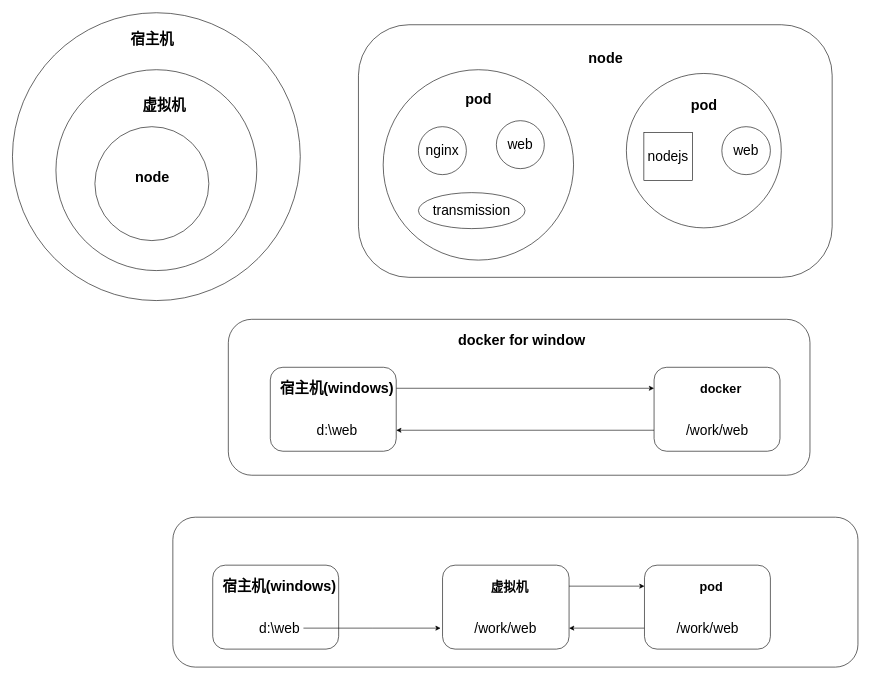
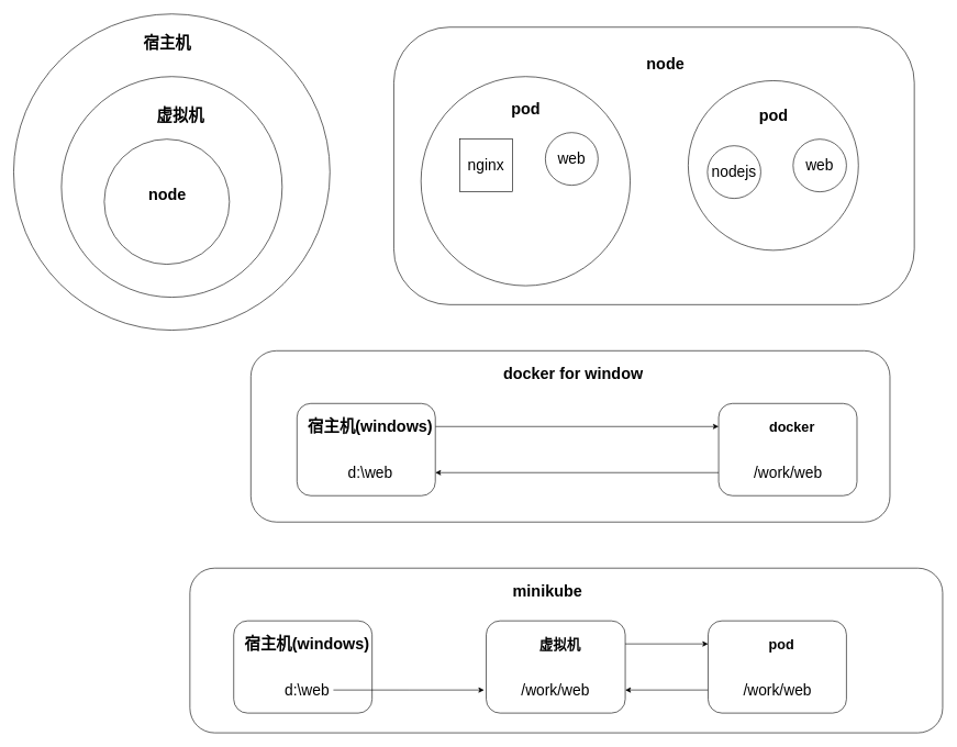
  <mxCell id="0" />
  <mxCell id="1" parent="0" />
  <mxCell id="2" value="" style="rounded=1;whiteSpace=wrap;html=1;strokeColor=#000000;fontSize=21;" vertex="1" parent="1"><mxGeometry x="287.5" y="862" width="1142.5" height="250" as="geometry" /></mxCell>
  <mxCell id="3" value="" style="rounded=1;whiteSpace=wrap;html=1;strokeColor=#000000;fontSize=21;" vertex="1" parent="1"><mxGeometry x="380" y="532" width="970" height="260" as="geometry" /></mxCell>
  <mxCell id="4" value="" style="rounded=1;whiteSpace=wrap;html=1;strokeColor=#000000;fontSize=23;arcSize=20;" vertex="1" parent="1"><mxGeometry x="597" y="40.75" width="790" height="421.25" as="geometry" /></mxCell>
  <mxCell id="5" value="" style="ellipse;whiteSpace=wrap;html=1;aspect=fixed;" vertex="1" parent="1"><mxGeometry x="20" y="20.75" width="480" height="480" as="geometry" /></mxCell>
  <mxCell id="6" value="&lt;h1&gt;宿主机&lt;/h1&gt;" style="text;html=1;align=center;verticalAlign=middle;resizable=0;points=[];autosize=1;" vertex="1" parent="1"><mxGeometry x="207.5" y="40.75" width="90" height="50" as="geometry" /></mxCell>
  <mxCell id="7" value="" style="ellipse;whiteSpace=wrap;html=1;aspect=fixed;" vertex="1" parent="1"><mxGeometry x="92.5" y="115.75" width="335" height="335" as="geometry" /></mxCell>
  <mxCell id="8" value="&lt;h1&gt;虚拟机&lt;/h1&gt;" style="text;html=1;align=center;verticalAlign=middle;resizable=0;points=[];autosize=1;" vertex="1" parent="1"><mxGeometry x="227.5" y="150.75" width="90" height="50" as="geometry" /></mxCell>
  <mxCell id="9" value="" style="ellipse;whiteSpace=wrap;html=1;aspect=fixed;" vertex="1" parent="1"><mxGeometry x="157.5" y="210.75" width="190" height="190" as="geometry" /></mxCell>
  <mxCell id="10" value="&lt;h1&gt;node&lt;/h1&gt;" style="text;html=1;align=center;verticalAlign=middle;resizable=0;points=[];autosize=1;" vertex="1" parent="1"><mxGeometry x="217.5" y="270.75" width="70" height="50" as="geometry" /></mxCell>
  <mxCell id="11" value="&lt;h1&gt;node&lt;/h1&gt;" style="text;html=1;align=center;verticalAlign=middle;resizable=0;points=[];autosize=1;" vertex="1" parent="1"><mxGeometry x="973.84" y="72" width="70" height="50" as="geometry" /></mxCell>
  <mxCell id="12" value="" style="ellipse;whiteSpace=wrap;html=1;aspect=fixed;" vertex="1" parent="1"><mxGeometry x="638.25" y="115.75" width="317.5" height="317.5" as="geometry" /></mxCell>
  <mxCell id="13" value="&lt;h1&gt;pod&lt;/h1&gt;" style="text;html=1;align=center;verticalAlign=middle;resizable=0;points=[];autosize=1;" vertex="1" parent="1"><mxGeometry x="767" y="140.75" width="60" height="50" as="geometry" /></mxCell>
- <mxCell id="14" value="nginx" style="ellipse;whiteSpace=wrap;html=1;aspect=fixed;fontSize=23;" vertex="1" parent="1"><mxGeometry x="697" y="210.75" width="80" height="80" as="geometry" /></mxCell>
+ <mxCell id="14" value="nginx" style="whiteSpace=wrap;html=1;aspect=fixed;fontSize=23;rounded=0;" vertex="1" parent="1"><mxGeometry x="697" y="210.75" width="80" height="80" as="geometry" /></mxCell>
  <mxCell id="15" value="web" style="ellipse;whiteSpace=wrap;html=1;aspect=fixed;fontSize=23;" vertex="1" parent="1"><mxGeometry x="827" y="200.75" width="80" height="80" as="geometry" /></mxCell>
- <mxCell id="16" value="transmission" style="ellipse;whiteSpace=wrap;html=1;aspect=fixed;fontSize=23;flipH=0;flipV=1;direction=west;" vertex="1" parent="1"><mxGeometry x="697" y="320.75" width="177.78" height="60" as="geometry" /></mxCell>
  <mxCell id="17" value="" style="ellipse;whiteSpace=wrap;html=1;aspect=fixed;" vertex="1" parent="1"><mxGeometry x="1043.84" y="122" width="258.31" height="257.5" as="geometry" /></mxCell>
  <mxCell id="18" value="&lt;h1&gt;pod&lt;/h1&gt;" style="text;html=1;align=center;verticalAlign=middle;resizable=0;points=[];autosize=1;" vertex="1" parent="1"><mxGeometry x="1143" y="150.75" width="60" height="50" as="geometry" /></mxCell>
- <mxCell id="19" value="nodejs" style="whiteSpace=wrap;html=1;aspect=fixed;fontSize=23;rounded=0;" vertex="1" parent="1"><mxGeometry x="1073" y="220.75" width="81" height="80" as="geometry" /></mxCell>
+ <mxCell id="19" value="nodejs" style="ellipse;whiteSpace=wrap;html=1;aspect=fixed;fontSize=23;" vertex="1" parent="1"><mxGeometry x="1073" y="220.75" width="81" height="80" as="geometry" /></mxCell>
  <mxCell id="20" value="web" style="ellipse;whiteSpace=wrap;html=1;aspect=fixed;fontSize=23;" vertex="1" parent="1"><mxGeometry x="1203" y="210.75" width="81" height="80" as="geometry" /></mxCell>
  <mxCell id="21" style="edgeStyle=orthogonalEdgeStyle;rounded=0;orthogonalLoop=1;jettySize=auto;html=1;exitX=1;exitY=0.25;exitDx=0;exitDy=0;entryX=0;entryY=0.25;entryDx=0;entryDy=0;fontSize=21;" edge="1" parent="1" source="22" target="26"><mxGeometry relative="1" as="geometry" /></mxCell>
  <mxCell id="22" value="" style="rounded=1;whiteSpace=wrap;html=1;strokeColor=#000000;fontSize=23;" vertex="1" parent="1"><mxGeometry x="450" y="612" width="210" height="140" as="geometry" /></mxCell>
  <mxCell id="23" value="&lt;h1&gt;宿主机(windows)&lt;/h1&gt;" style="text;html=1;align=center;verticalAlign=middle;resizable=0;points=[];autosize=1;" vertex="1" parent="1"><mxGeometry x="461.25" y="622" width="200" height="50" as="geometry" /></mxCell>
  <mxCell id="24" value="d:\web" style="text;html=1;align=center;verticalAlign=middle;resizable=0;points=[];autosize=1;fontSize=23;" vertex="1" parent="1"><mxGeometry x="521.25" y="702" width="80" height="30" as="geometry" /></mxCell>
  <mxCell id="25" style="edgeStyle=orthogonalEdgeStyle;rounded=0;orthogonalLoop=1;jettySize=auto;html=1;exitX=0;exitY=0.75;exitDx=0;exitDy=0;entryX=1;entryY=0.75;entryDx=0;entryDy=0;fontSize=21;" edge="1" parent="1" source="26" target="22"><mxGeometry relative="1" as="geometry" /></mxCell>
  <mxCell id="26" value="" style="rounded=1;whiteSpace=wrap;html=1;strokeColor=#000000;fontSize=23;" vertex="1" parent="1"><mxGeometry x="1090" y="612" width="210" height="140" as="geometry" /></mxCell>
  <mxCell id="27" value="docker" style="text;html=1;align=center;verticalAlign=middle;resizable=0;points=[];autosize=1;fontSize=21;fontStyle=1" vertex="1" parent="1"><mxGeometry x="1161.25" y="632" width="80" height="30" as="geometry" /></mxCell>
  <mxCell id="28" value="/work/web" style="text;html=1;align=center;verticalAlign=middle;resizable=0;points=[];autosize=1;fontSize=23;" vertex="1" parent="1"><mxGeometry x="1135" y="702" width="120" height="30" as="geometry" /></mxCell>
  <mxCell id="29" value="" style="rounded=1;whiteSpace=wrap;html=1;strokeColor=#000000;fontSize=23;" vertex="1" parent="1"><mxGeometry x="354" y="942" width="210" height="140" as="geometry" /></mxCell>
  <mxCell id="30" value="&lt;h1&gt;宿主机(windows)&lt;/h1&gt;" style="text;html=1;align=center;verticalAlign=middle;resizable=0;points=[];autosize=1;" vertex="1" parent="1"><mxGeometry x="365.25" y="952" width="200" height="50" as="geometry" /></mxCell>
  <mxCell id="31" style="edgeStyle=orthogonalEdgeStyle;rounded=0;orthogonalLoop=1;jettySize=auto;html=1;fontSize=23;" edge="1" parent="1" source="32"><mxGeometry relative="1" as="geometry"><mxPoint x="734" y="1047" as="targetPoint" /></mxGeometry></mxCell>
  <mxCell id="32" value="d:\web" style="text;html=1;align=center;verticalAlign=middle;resizable=0;points=[];autosize=1;fontSize=23;" vertex="1" parent="1"><mxGeometry x="425.25" y="1032" width="80" height="30" as="geometry" /></mxCell>
  <mxCell id="33" style="edgeStyle=orthogonalEdgeStyle;rounded=0;orthogonalLoop=1;jettySize=auto;html=1;exitX=0;exitY=0.75;exitDx=0;exitDy=0;entryX=1;entryY=0.75;entryDx=0;entryDy=0;fontSize=21;" edge="1" parent="1" source="34" target="38"><mxGeometry relative="1" as="geometry" /></mxCell>
  <mxCell id="34" value="" style="rounded=1;whiteSpace=wrap;html=1;strokeColor=#000000;fontSize=23;" vertex="1" parent="1"><mxGeometry x="1074" y="942" width="210" height="140" as="geometry" /></mxCell>
  <mxCell id="35" value="pod" style="text;html=1;align=center;verticalAlign=middle;resizable=0;points=[];autosize=1;fontSize=21;fontStyle=1" vertex="1" parent="1"><mxGeometry x="1160.25" y="962" width="50" height="30" as="geometry" /></mxCell>
  <mxCell id="36" value="/work/web" style="text;html=1;align=center;verticalAlign=middle;resizable=0;points=[];autosize=1;fontSize=23;" vertex="1" parent="1"><mxGeometry x="1119" y="1032" width="120" height="30" as="geometry" /></mxCell>
  <mxCell id="37" style="edgeStyle=orthogonalEdgeStyle;rounded=0;orthogonalLoop=1;jettySize=auto;html=1;exitX=1;exitY=0.25;exitDx=0;exitDy=0;entryX=0;entryY=0.25;entryDx=0;entryDy=0;fontSize=21;" edge="1" parent="1" source="38" target="34"><mxGeometry relative="1" as="geometry" /></mxCell>
  <mxCell id="38" value="" style="rounded=1;whiteSpace=wrap;html=1;strokeColor=#000000;fontSize=23;" vertex="1" parent="1"><mxGeometry x="737.25" y="942" width="211" height="140" as="geometry" /></mxCell>
  <mxCell id="39" value="虚拟机" style="text;html=1;align=center;verticalAlign=middle;resizable=0;points=[];autosize=1;fontSize=21;fontStyle=1" vertex="1" parent="1"><mxGeometry x="808.5" y="962" width="80" height="30" as="geometry" /></mxCell>
  <mxCell id="40" value="/work/web" style="text;html=1;align=center;verticalAlign=middle;resizable=0;points=[];autosize=1;fontSize=23;" vertex="1" parent="1"><mxGeometry x="782.25" y="1032" width="120" height="30" as="geometry" /></mxCell>
  <mxCell id="41" value="&lt;h1&gt;docker for window&lt;/h1&gt;" style="text;html=1;align=center;verticalAlign=middle;resizable=0;points=[];autosize=1;" vertex="1" parent="1"><mxGeometry x="758.5" y="542" width="220" height="50" as="geometry" /></mxCell>
+ <mxCell id="42" value="&lt;h1&gt;minikube&lt;/h1&gt;" style="text;html=1;align=center;verticalAlign=middle;resizable=0;points=[];autosize=1;" vertex="1" parent="1"><mxGeometry x="770" y="872" width="120" height="50" as="geometry" /></mxCell>
